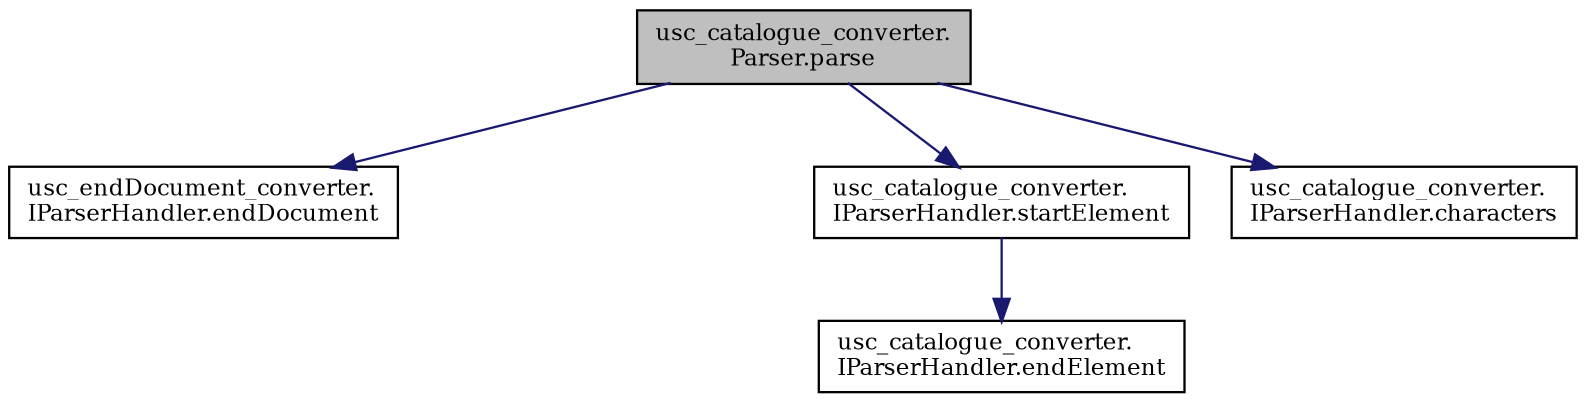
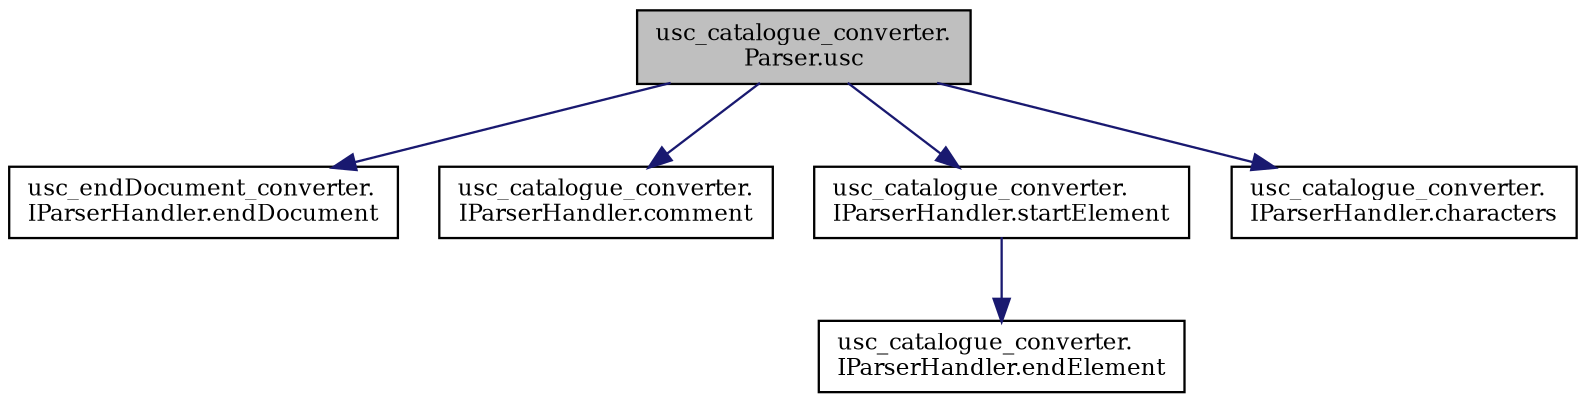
  digraph {
    fontname="DejaVu Serif"
    rankdir=TB
    node [color=black fillcolor=white fontname="DejaVu Serif" fontsize=10 shape=record style=filled]
    edge [color=midnightblue fontname="DejaVu Serif" fontsize=10 labelfontname=Helvetica labelfontsize=10 style=solid]
-   n1 [fillcolor=grey75 fontcolor=black height=0.2 label="usc_catalogue_converter.\lParser.parse" width=0.4]
+   n1 [fillcolor=grey75 fontcolor=black height=0.2 label="usc_catalogue_converter.\lParser.usc" width=0.4]
    n2 [height=0.2 label="usc_endDocument_converter.\lIParserHandler.endDocument" width=0.4]
+   n3 [height=0.2 label="usc_catalogue_converter.\lIParserHandler.comment" width=0.4]
    n4 [height=0.2 label="usc_catalogue_converter.\lIParserHandler.startElement" width=0.4]
    n5 [height=0.2 label="usc_catalogue_converter.\lIParserHandler.characters" width=0.4]
    n6 [height=0.2 label="usc_catalogue_converter.\lIParserHandler.endElement" width=0.4]
    n1 -> n2
+   n1 -> n3
    n1 -> n4
    n1 -> n5
    n4 -> n6
  }
